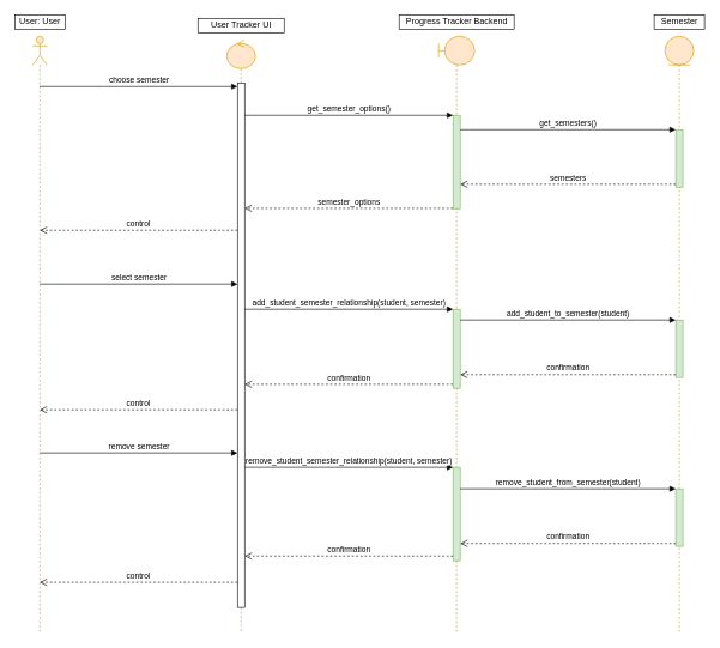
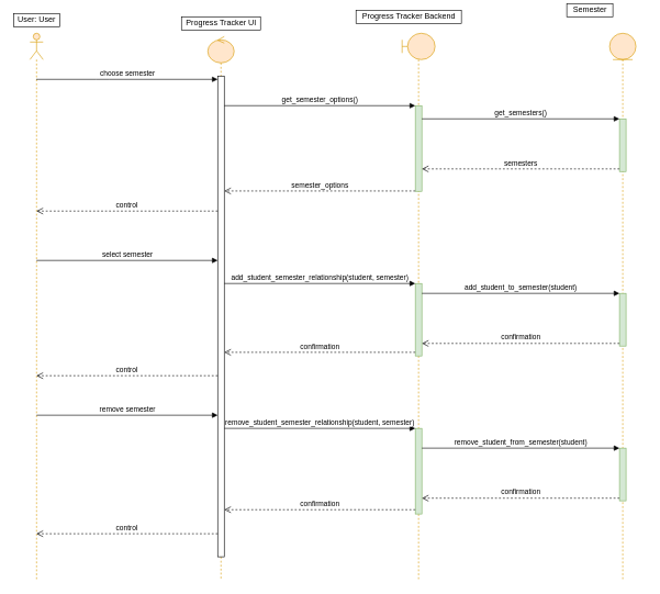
  <mxCell id="0" />
  <mxCell id="1" parent="0" />
  <mxCell id="2" value="" style="shape=umlLifeline;participant=umlActor;perimeter=lifelinePerimeter;whiteSpace=wrap;html=1;container=1;collapsible=0;recursiveResize=0;verticalAlign=top;spacingTop=36;labelBackgroundColor=none;outlineConnect=0;strokeColor=#d79b00;fillColor=#ffe6cc;" parent="1" vertex="1"><mxGeometry x="45" y="50" width="20" height="830" as="geometry" /></mxCell>
  <mxCell id="3" value="remove semester" style="html=1;verticalAlign=bottom;endArrow=block;" edge="1" parent="2"><mxGeometry width="80" relative="1" as="geometry"><mxPoint x="10" y="580" as="sourcePoint" /><mxPoint x="285" y="580" as="targetPoint" /></mxGeometry></mxCell>
  <mxCell id="4" value="User: User" style="text;html=1;resizable=0;points=[];autosize=1;align=center;verticalAlign=top;spacingTop=-4;fontColor=#000000;labelBackgroundColor=none;strokeColor=#000000;" parent="1" vertex="1"><mxGeometry x="20" y="20" width="70" height="20" as="geometry" /></mxCell>
  <mxCell id="5" value="" style="shape=umlLifeline;participant=umlControl;perimeter=lifelinePerimeter;whiteSpace=wrap;html=1;container=1;collapsible=0;recursiveResize=0;verticalAlign=top;spacingTop=36;labelBackgroundColor=none;outlineConnect=0;strokeColor=#d79b00;fillColor=#ffe6cc;" parent="1" vertex="1"><mxGeometry x="315" y="55" width="40" height="825" as="geometry" /></mxCell>
  <mxCell id="6" value="" style="html=1;points=[];perimeter=orthogonalPerimeter;labelBackgroundColor=none;strokeColor=#000000;fontColor=#000000;" parent="5" vertex="1"><mxGeometry x="15" y="60" width="10" height="730" as="geometry" /></mxCell>
- <mxCell id="7" value="User Tracker UI" style="text;html=1;resizable=0;points=[];autosize=1;align=center;verticalAlign=top;spacingTop=-4;fontColor=#000000;labelBackgroundColor=none;strokeColor=#000000;" parent="1" vertex="1"><mxGeometry x="275" y="25" width="120" height="20" as="geometry" /></mxCell>
+ <mxCell id="7" value="Progress Tracker UI" style="text;html=1;resizable=0;points=[];autosize=1;align=center;verticalAlign=top;spacingTop=-4;fontColor=#000000;labelBackgroundColor=none;strokeColor=#000000;" parent="1" vertex="1"><mxGeometry x="275" y="25" width="120" height="20" as="geometry" /></mxCell>
  <mxCell id="8" value="" style="shape=umlLifeline;participant=umlBoundary;perimeter=lifelinePerimeter;whiteSpace=wrap;html=1;container=1;collapsible=0;recursiveResize=0;verticalAlign=top;spacingTop=36;labelBackgroundColor=none;outlineConnect=0;strokeColor=#d79b00;fillColor=#ffe6cc;" parent="1" vertex="1"><mxGeometry x="610" y="50" width="50" height="830" as="geometry" /></mxCell>
  <mxCell id="9" value="" style="html=1;points=[];perimeter=orthogonalPerimeter;fillColor=#d5e8d4;strokeColor=#82b366;" vertex="1" parent="8"><mxGeometry x="20" y="110" width="10" height="130" as="geometry" /></mxCell>
  <mxCell id="10" value="" style="html=1;points=[];perimeter=orthogonalPerimeter;fillColor=#d5e8d4;strokeColor=#82b366;" vertex="1" parent="8"><mxGeometry x="20" y="380" width="10" height="110" as="geometry" /></mxCell>
  <mxCell id="11" value="" style="html=1;points=[];perimeter=orthogonalPerimeter;fillColor=#d5e8d4;strokeColor=#82b366;" vertex="1" parent="8"><mxGeometry x="20" y="600" width="10" height="130" as="geometry" /></mxCell>
- <mxCell id="12" value="Progress Tracker Backend" style="text;html=1;resizable=0;points=[];autosize=1;align=center;verticalAlign=top;spacingTop=-4;fontColor=#000000;labelBackgroundColor=none;strokeColor=#000000;" parent="1" vertex="1"><mxGeometry x="555" y="20" width="160" height="20" as="geometry" /></mxCell>
+ <mxCell id="12" value="Progress Tracker Backend" style="text;html=1;resizable=0;points=[];autosize=1;align=center;verticalAlign=top;spacingTop=-4;fontColor=#000000;labelBackgroundColor=none;strokeColor=#000000;" parent="1" vertex="1"><mxGeometry x="540" y="15" width="160" height="20" as="geometry" /></mxCell>
  <mxCell id="13" value="choose semester" style="html=1;verticalAlign=bottom;endArrow=block;fontColor=#000000;labelBackgroundColor=none;strokeColor=#000000;" parent="1" source="2" target="6" edge="1"><mxGeometry width="80" relative="1" as="geometry"><mxPoint x="55" y="130" as="sourcePoint" /><mxPoint x="315" y="120" as="targetPoint" /><Array as="points"><mxPoint x="155" y="120" /></Array></mxGeometry></mxCell>
  <mxCell id="14" value="" style="shape=umlLifeline;participant=umlEntity;perimeter=lifelinePerimeter;whiteSpace=wrap;html=1;container=1;collapsible=0;recursiveResize=0;verticalAlign=top;spacingTop=36;labelBackgroundColor=#ffffff;outlineConnect=0;fillColor=#ffe6cc;strokeColor=#d79b00;" parent="1" vertex="1"><mxGeometry x="925" y="50" width="40" height="830" as="geometry" /></mxCell>
  <mxCell id="15" value="" style="html=1;points=[];perimeter=orthogonalPerimeter;fillColor=#d5e8d4;strokeColor=#82b366;" vertex="1" parent="14"><mxGeometry x="15" y="130" width="10" height="80" as="geometry" /></mxCell>
  <mxCell id="16" value="" style="html=1;points=[];perimeter=orthogonalPerimeter;fillColor=#d5e8d4;strokeColor=#82b366;" vertex="1" parent="14"><mxGeometry x="15" y="395" width="10" height="80" as="geometry" /></mxCell>
  <mxCell id="17" value="" style="html=1;points=[];perimeter=orthogonalPerimeter;fillColor=#d5e8d4;strokeColor=#82b366;" vertex="1" parent="14"><mxGeometry x="15" y="630" width="10" height="80" as="geometry" /></mxCell>
- <mxCell id="18" value="Semester" style="text;html=1;resizable=0;points=[];autosize=1;align=center;verticalAlign=top;spacingTop=-4;fontColor=#000000;labelBackgroundColor=none;strokeColor=#000000;" parent="1" vertex="1"><mxGeometry x="910" y="20" width="70" height="20" as="geometry" /></mxCell>
+ <mxCell id="18" value="Semester" style="text;html=1;resizable=0;points=[];autosize=1;align=center;verticalAlign=top;spacingTop=-4;fontColor=#000000;labelBackgroundColor=none;strokeColor=#000000;" parent="1" vertex="1"><mxGeometry x="860" y="5" width="70" height="20" as="geometry" /></mxCell>
  <mxCell id="19" value="get_semester_options()" style="html=1;verticalAlign=bottom;endArrow=block;entryX=0;entryY=0;" edge="1" target="9" parent="1" source="6"><mxGeometry relative="1" as="geometry"><mxPoint x="560" y="160" as="sourcePoint" /></mxGeometry></mxCell>
  <mxCell id="20" value="semester_options" style="html=1;verticalAlign=bottom;endArrow=open;dashed=1;endSize=8;exitX=0;exitY=0.95;" edge="1" parent="1"><mxGeometry relative="1" as="geometry"><mxPoint x="340" y="289.5" as="targetPoint" /><mxPoint x="630" y="289.5" as="sourcePoint" /></mxGeometry></mxCell>
  <mxCell id="21" value="get_semesters()" style="html=1;verticalAlign=bottom;endArrow=block;entryX=0;entryY=0;" edge="1" target="15" parent="1" source="9"><mxGeometry relative="1" as="geometry"><mxPoint x="870" y="180" as="sourcePoint" /></mxGeometry></mxCell>
  <mxCell id="22" value="semesters" style="html=1;verticalAlign=bottom;endArrow=open;dashed=1;endSize=8;exitX=0;exitY=0.95;" edge="1" source="15" parent="1" target="9"><mxGeometry relative="1" as="geometry"><mxPoint x="870" y="256" as="targetPoint" /></mxGeometry></mxCell>
  <mxCell id="23" value="control" style="html=1;verticalAlign=bottom;endArrow=open;dashed=1;endSize=8;" edge="1" parent="1"><mxGeometry relative="1" as="geometry"><mxPoint x="330" y="320" as="sourcePoint" /><mxPoint x="54.81" y="320" as="targetPoint" /></mxGeometry></mxCell>
  <mxCell id="24" value="select semester" style="html=1;verticalAlign=bottom;endArrow=block;" edge="1" parent="1"><mxGeometry width="80" relative="1" as="geometry"><mxPoint x="54.81" y="395" as="sourcePoint" /><mxPoint x="330" y="395" as="targetPoint" /></mxGeometry></mxCell>
  <mxCell id="25" value="add_student_semester_relationship(student, semester)" style="html=1;verticalAlign=bottom;endArrow=block;entryX=0;entryY=0;" edge="1" target="10" parent="1" source="6"><mxGeometry relative="1" as="geometry"><mxPoint x="560" y="430" as="sourcePoint" /></mxGeometry></mxCell>
  <mxCell id="26" value="confirmation" style="html=1;verticalAlign=bottom;endArrow=open;dashed=1;endSize=8;exitX=0;exitY=0.95;" edge="1" source="10" parent="1" target="6"><mxGeometry relative="1" as="geometry"><mxPoint x="560" y="506" as="targetPoint" /></mxGeometry></mxCell>
  <mxCell id="27" value="add_student_to_semester(student)" style="html=1;verticalAlign=bottom;endArrow=block;entryX=0;entryY=0;" edge="1" target="16" parent="1" source="10"><mxGeometry relative="1" as="geometry"><mxPoint x="675" y="457" as="sourcePoint" /></mxGeometry></mxCell>
  <mxCell id="28" value="confirmation" style="html=1;verticalAlign=bottom;endArrow=open;dashed=1;endSize=8;exitX=0;exitY=0.95;" edge="1" source="16" parent="1" target="10"><mxGeometry relative="1" as="geometry"><mxPoint x="870" y="521" as="targetPoint" /></mxGeometry></mxCell>
  <mxCell id="29" value="control" style="html=1;verticalAlign=bottom;endArrow=open;dashed=1;endSize=8;" edge="1" parent="1"><mxGeometry relative="1" as="geometry"><mxPoint x="330" y="570" as="sourcePoint" /><mxPoint x="54.81" y="570" as="targetPoint" /></mxGeometry></mxCell>
  <mxCell id="30" value="remove_student_semester_relationship(student, semester)" style="html=1;verticalAlign=bottom;endArrow=block;entryX=0;entryY=0;" edge="1" target="11" parent="1" source="6"><mxGeometry relative="1" as="geometry"><mxPoint x="560" y="650" as="sourcePoint" /></mxGeometry></mxCell>
  <mxCell id="31" value="confirmation" style="html=1;verticalAlign=bottom;endArrow=open;dashed=1;endSize=8;exitX=0;exitY=0.95;" edge="1" source="11" parent="1" target="6"><mxGeometry relative="1" as="geometry"><mxPoint x="560" y="726" as="targetPoint" /></mxGeometry></mxCell>
  <mxCell id="32" value="remove_student_from_semester(student)" style="html=1;verticalAlign=bottom;endArrow=block;entryX=0;entryY=0;" edge="1" target="17" parent="1" source="11"><mxGeometry relative="1" as="geometry"><mxPoint x="870" y="680" as="sourcePoint" /></mxGeometry></mxCell>
  <mxCell id="33" value="confirmation" style="html=1;verticalAlign=bottom;endArrow=open;dashed=1;endSize=8;exitX=0;exitY=0.95;" edge="1" source="17" parent="1" target="11"><mxGeometry relative="1" as="geometry"><mxPoint x="870" y="756" as="targetPoint" /></mxGeometry></mxCell>
  <mxCell id="34" value="control" style="html=1;verticalAlign=bottom;endArrow=open;dashed=1;endSize=8;" edge="1" parent="1"><mxGeometry relative="1" as="geometry"><mxPoint x="330" y="810" as="sourcePoint" /><mxPoint x="54.81" y="810" as="targetPoint" /></mxGeometry></mxCell>
